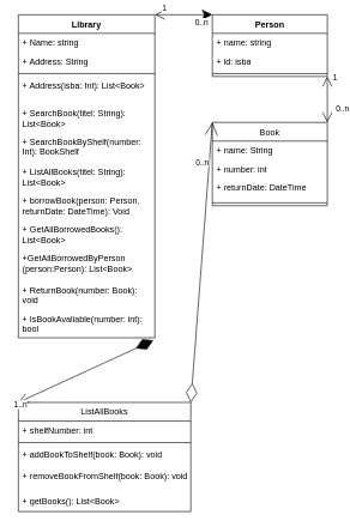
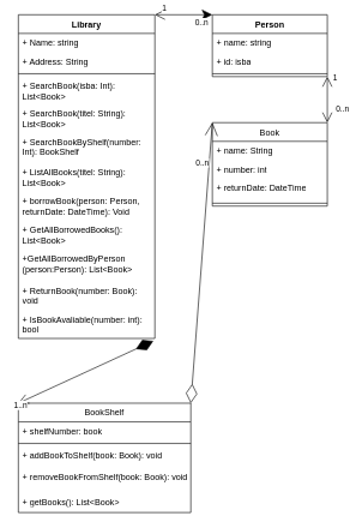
  <mxCell id="0" />
  <mxCell id="1" parent="0" />
  <mxCell id="2" value="Library" style="swimlane;fontStyle=1;align=center;verticalAlign=top;childLayout=stackLayout;horizontal=1;startSize=26;horizontalStack=0;resizeParent=1;resizeParentMax=0;resizeLast=0;collapsible=1;marginBottom=0;whiteSpace=wrap;html=1;" parent="1" vertex="1"><mxGeometry x="20" y="20" width="190" height="450" as="geometry" /></mxCell>
  <mxCell id="3" value="+ Name: string" style="text;strokeColor=none;fillColor=none;align=left;verticalAlign=top;spacingLeft=4;spacingRight=4;overflow=hidden;rotatable=0;points=[[0,0.5],[1,0.5]];portConstraint=eastwest;whiteSpace=wrap;html=1;" parent="2" vertex="1"><mxGeometry y="26" width="190" height="26" as="geometry" /></mxCell>
  <mxCell id="4" value="+ Address: String" style="text;strokeColor=none;fillColor=none;align=left;verticalAlign=top;spacingLeft=4;spacingRight=4;overflow=hidden;rotatable=0;points=[[0,0.5],[1,0.5]];portConstraint=eastwest;whiteSpace=wrap;html=1;" parent="2" vertex="1"><mxGeometry y="52" width="190" height="26" as="geometry" /></mxCell>
  <mxCell id="5" value="" style="line;strokeWidth=1;fillColor=none;align=left;verticalAlign=middle;spacingTop=-1;spacingLeft=3;spacingRight=3;rotatable=0;labelPosition=right;points=[];portConstraint=eastwest;strokeColor=inherit;" parent="2" vertex="1"><mxGeometry y="78" width="190" height="8" as="geometry" /></mxCell>
- <mxCell id="6" value="+ Address(isba: Int): List&amp;lt;Book&amp;gt;" style="text;strokeColor=none;fillColor=none;align=left;verticalAlign=top;spacingLeft=4;spacingRight=4;overflow=hidden;rotatable=0;points=[[0,0.5],[1,0.5]];portConstraint=eastwest;whiteSpace=wrap;html=1;" parent="2" vertex="1"><mxGeometry y="86" width="190" height="38" as="geometry" /></mxCell>
+ <mxCell id="6" value="+ SearchBook(isba: Int): List&amp;lt;Book&amp;gt;" style="text;strokeColor=none;fillColor=none;align=left;verticalAlign=top;spacingLeft=4;spacingRight=4;overflow=hidden;rotatable=0;points=[[0,0.5],[1,0.5]];portConstraint=eastwest;whiteSpace=wrap;html=1;" parent="2" vertex="1"><mxGeometry y="86" width="190" height="38" as="geometry" /></mxCell>
  <mxCell id="7" value="+ SearchBook(titel: String): List&amp;lt;Book&amp;gt;" style="text;strokeColor=none;fillColor=none;align=left;verticalAlign=top;spacingLeft=4;spacingRight=4;overflow=hidden;rotatable=0;points=[[0,0.5],[1,0.5]];portConstraint=eastwest;whiteSpace=wrap;html=1;" parent="2" vertex="1"><mxGeometry y="124" width="190" height="40" as="geometry" /></mxCell>
  <mxCell id="8" value="+ SearchBookByShelf(number: Int):&amp;nbsp;&lt;span style=&quot;text-align: center;&quot;&gt;BookShelf&lt;/span&gt;" style="text;strokeColor=none;fillColor=none;align=left;verticalAlign=top;spacingLeft=4;spacingRight=4;overflow=hidden;rotatable=0;points=[[0,0.5],[1,0.5]];portConstraint=eastwest;whiteSpace=wrap;html=1;" parent="2" vertex="1"><mxGeometry y="164" width="190" height="42" as="geometry" /></mxCell>
  <mxCell id="9" value="+ ListAllBooks(titel: String): List&amp;lt;Book&amp;gt;" style="text;strokeColor=none;fillColor=none;align=left;verticalAlign=top;spacingLeft=4;spacingRight=4;overflow=hidden;rotatable=0;points=[[0,0.5],[1,0.5]];portConstraint=eastwest;whiteSpace=wrap;html=1;" parent="2" vertex="1"><mxGeometry y="206" width="190" height="40" as="geometry" /></mxCell>
  <mxCell id="10" value="+ borrowBook(person: Person, returnDate: DateTime): Void" style="text;strokeColor=none;fillColor=none;align=left;verticalAlign=top;spacingLeft=4;spacingRight=4;overflow=hidden;rotatable=0;points=[[0,0.5],[1,0.5]];portConstraint=eastwest;whiteSpace=wrap;html=1;" parent="2" vertex="1"><mxGeometry y="246" width="190" height="40" as="geometry" /></mxCell>
  <mxCell id="11" value="+ GetAllBorrowedBooks(): List&amp;lt;Book&amp;gt;" style="text;strokeColor=none;fillColor=none;align=left;verticalAlign=top;spacingLeft=4;spacingRight=4;overflow=hidden;rotatable=0;points=[[0,0.5],[1,0.5]];portConstraint=eastwest;whiteSpace=wrap;html=1;" parent="2" vertex="1"><mxGeometry y="286" width="190" height="40" as="geometry" /></mxCell>
  <mxCell id="12" value="+GetAllBorrowedByPerson&lt;div&gt;(person:Person): List&amp;lt;Book&amp;gt;&lt;/div&gt;" style="text;strokeColor=none;fillColor=none;align=left;verticalAlign=top;spacingLeft=4;spacingRight=4;overflow=hidden;rotatable=0;points=[[0,0.5],[1,0.5]];portConstraint=eastwest;whiteSpace=wrap;html=1;" parent="2" vertex="1"><mxGeometry y="326" width="190" height="44" as="geometry" /></mxCell>
  <mxCell id="13" value="+ ReturnBook(number: Book): void" style="text;strokeColor=none;fillColor=none;align=left;verticalAlign=top;spacingLeft=4;spacingRight=4;overflow=hidden;rotatable=0;points=[[0,0.5],[1,0.5]];portConstraint=eastwest;whiteSpace=wrap;html=1;" parent="2" vertex="1"><mxGeometry y="370" width="190" height="40" as="geometry" /></mxCell>
  <mxCell id="14" value="+ IsBookAvaliable(number: int): bool" style="text;strokeColor=none;fillColor=none;align=left;verticalAlign=top;spacingLeft=4;spacingRight=4;overflow=hidden;rotatable=0;points=[[0,0.5],[1,0.5]];portConstraint=eastwest;whiteSpace=wrap;html=1;" vertex="1" parent="2"><mxGeometry y="410" width="190" height="40" as="geometry" /></mxCell>
  <mxCell id="15" value="Book" style="swimlane;fontStyle=0;align=center;verticalAlign=top;childLayout=stackLayout;horizontal=1;startSize=26;horizontalStack=0;resizeParent=1;resizeParentMax=0;resizeLast=0;collapsible=1;marginBottom=0;whiteSpace=wrap;html=1;" parent="1" vertex="1"><mxGeometry x="290" y="170" width="160" height="116" as="geometry" /></mxCell>
  <mxCell id="16" value="+ name: String" style="text;strokeColor=none;fillColor=none;align=left;verticalAlign=top;spacingLeft=4;spacingRight=4;overflow=hidden;rotatable=0;points=[[0,0.5],[1,0.5]];portConstraint=eastwest;whiteSpace=wrap;html=1;" parent="15" vertex="1"><mxGeometry y="26" width="160" height="26" as="geometry" /></mxCell>
  <mxCell id="17" value="+ number: int" style="text;strokeColor=none;fillColor=none;align=left;verticalAlign=top;spacingLeft=4;spacingRight=4;overflow=hidden;rotatable=0;points=[[0,0.5],[1,0.5]];portConstraint=eastwest;whiteSpace=wrap;html=1;" parent="15" vertex="1"><mxGeometry y="52" width="160" height="26" as="geometry" /></mxCell>
  <mxCell id="18" value="+&amp;nbsp;returnDate: DateTime" style="text;strokeColor=none;fillColor=none;align=left;verticalAlign=top;spacingLeft=4;spacingRight=4;overflow=hidden;rotatable=0;points=[[0,0.5],[1,0.5]];portConstraint=eastwest;whiteSpace=wrap;html=1;" parent="15" vertex="1"><mxGeometry y="78" width="160" height="30" as="geometry" /></mxCell>
  <mxCell id="19" value="" style="line;strokeWidth=1;fillColor=none;align=left;verticalAlign=middle;spacingTop=-1;spacingLeft=3;spacingRight=3;rotatable=0;labelPosition=right;points=[];portConstraint=eastwest;strokeColor=inherit;" parent="15" vertex="1"><mxGeometry y="108" width="160" height="8" as="geometry" /></mxCell>
- <mxCell id="20" value="ListAllBooks" style="swimlane;fontStyle=0;align=center;verticalAlign=top;childLayout=stackLayout;horizontal=1;startSize=26;horizontalStack=0;resizeParent=1;resizeParentMax=0;resizeLast=0;collapsible=1;marginBottom=0;whiteSpace=wrap;html=1;" parent="1" vertex="1"><mxGeometry x="20" y="560" width="240" height="152" as="geometry" /></mxCell>
- <mxCell id="21" value="+ shelfNumber: int" style="text;strokeColor=none;fillColor=none;align=left;verticalAlign=top;spacingLeft=4;spacingRight=4;overflow=hidden;rotatable=0;points=[[0,0.5],[1,0.5]];portConstraint=eastwest;whiteSpace=wrap;html=1;" parent="20" vertex="1"><mxGeometry y="26" width="240" height="26" as="geometry" /></mxCell>
+ <mxCell id="20" value="BookShelf" style="swimlane;fontStyle=0;align=center;verticalAlign=top;childLayout=stackLayout;horizontal=1;startSize=26;horizontalStack=0;resizeParent=1;resizeParentMax=0;resizeLast=0;collapsible=1;marginBottom=0;whiteSpace=wrap;html=1;" parent="1" vertex="1"><mxGeometry x="20" y="560" width="240" height="152" as="geometry" /></mxCell>
+ <mxCell id="21" value="+ shelfNumber: book" style="text;strokeColor=none;fillColor=none;align=left;verticalAlign=top;spacingLeft=4;spacingRight=4;overflow=hidden;rotatable=0;points=[[0,0.5],[1,0.5]];portConstraint=eastwest;whiteSpace=wrap;html=1;" parent="20" vertex="1"><mxGeometry y="26" width="240" height="26" as="geometry" /></mxCell>
  <mxCell id="22" value="" style="line;strokeWidth=1;fillColor=none;align=left;verticalAlign=middle;spacingTop=-1;spacingLeft=3;spacingRight=3;rotatable=0;labelPosition=right;points=[];portConstraint=eastwest;strokeColor=inherit;" parent="20" vertex="1"><mxGeometry y="52" width="240" height="8" as="geometry" /></mxCell>
  <mxCell id="23" value="+ addBookToShelf(book: Book): void" style="text;strokeColor=none;fillColor=none;align=left;verticalAlign=top;spacingLeft=4;spacingRight=4;overflow=hidden;rotatable=0;points=[[0,0.5],[1,0.5]];portConstraint=eastwest;whiteSpace=wrap;html=1;" parent="20" vertex="1"><mxGeometry y="60" width="240" height="30" as="geometry" /></mxCell>
  <mxCell id="24" value="+ removeBookFromShelf(book: Book): void" style="text;strokeColor=none;fillColor=none;align=left;verticalAlign=top;spacingLeft=4;spacingRight=4;overflow=hidden;rotatable=0;points=[[0,0.5],[1,0.5]];portConstraint=eastwest;whiteSpace=wrap;html=1;" parent="20" vertex="1"><mxGeometry y="90" width="240" height="34" as="geometry" /></mxCell>
  <mxCell id="25" value="+ getBooks(): List&amp;lt;Book&amp;gt;" style="text;strokeColor=none;fillColor=none;align=left;verticalAlign=top;spacingLeft=4;spacingRight=4;overflow=hidden;rotatable=0;points=[[0,0.5],[1,0.5]];portConstraint=eastwest;whiteSpace=wrap;html=1;" parent="20" vertex="1"><mxGeometry y="124" width="240" height="28" as="geometry" /></mxCell>
  <mxCell id="26" value="" style="endArrow=diamondThin;endFill=1;endSize=24;html=1;rounded=0;exitX=0;exitY=0;exitDx=0;exitDy=0;startArrow=open;startFill=0;sourcePerimeterSpacing=8;startSize=12;fontStyle=4;entryX=0.989;entryY=1.088;entryDx=0;entryDy=0;entryPerimeter=0;" parent="1" source="20" target="14" edge="1"><mxGeometry x="0.035" y="-14" width="160" relative="1" as="geometry"><mxPoint x="-130" y="360" as="sourcePoint" /><mxPoint x="180" y="380" as="targetPoint" /><Array as="points" /><mxPoint as="offset" /></mxGeometry></mxCell>
  <mxCell id="27" value="1..n" style="edgeLabel;html=1;align=center;verticalAlign=middle;resizable=0;points=[];" parent="26" vertex="1" connectable="0"><mxGeometry x="0.015" relative="1" as="geometry"><mxPoint x="-93" y="46" as="offset" /></mxGeometry></mxCell>
  <mxCell id="28" value="" style="endArrow=diamondThin;endFill=0;endSize=24;html=1;rounded=0;entryX=1;entryY=0;entryDx=0;entryDy=0;startArrow=open;startFill=0;sourcePerimeterSpacing=7;targetPerimeterSpacing=7;startSize=16;" parent="1" target="20" edge="1"><mxGeometry width="160" relative="1" as="geometry"><mxPoint x="290" y="170" as="sourcePoint" /><mxPoint x="240" y="400" as="targetPoint" /></mxGeometry></mxCell>
  <mxCell id="29" value="0..n" style="edgeLabel;html=1;align=center;verticalAlign=middle;resizable=0;points=[];" parent="28" vertex="1" connectable="0"><mxGeometry x="-0.58" y="-1" relative="1" as="geometry"><mxPoint x="-7" y="-26" as="offset" /></mxGeometry></mxCell>
  <mxCell id="30" value="Person" style="swimlane;fontStyle=1;align=center;verticalAlign=top;childLayout=stackLayout;horizontal=1;startSize=26;horizontalStack=0;resizeParent=1;resizeParentMax=0;resizeLast=0;collapsible=1;marginBottom=0;whiteSpace=wrap;html=1;" parent="1" vertex="1"><mxGeometry x="290" y="20" width="160" height="86" as="geometry" /></mxCell>
  <mxCell id="31" value="+ name: string" style="text;strokeColor=none;fillColor=none;align=left;verticalAlign=top;spacingLeft=4;spacingRight=4;overflow=hidden;rotatable=0;points=[[0,0.5],[1,0.5]];portConstraint=eastwest;whiteSpace=wrap;html=1;" parent="30" vertex="1"><mxGeometry y="26" width="160" height="26" as="geometry" /></mxCell>
  <mxCell id="32" value="+ id: isba" style="text;strokeColor=none;fillColor=none;align=left;verticalAlign=top;spacingLeft=4;spacingRight=4;overflow=hidden;rotatable=0;points=[[0,0.5],[1,0.5]];portConstraint=eastwest;whiteSpace=wrap;html=1;" parent="30" vertex="1"><mxGeometry y="52" width="160" height="26" as="geometry" /></mxCell>
  <mxCell id="33" value="" style="line;strokeWidth=1;fillColor=none;align=left;verticalAlign=middle;spacingTop=-1;spacingLeft=3;spacingRight=3;rotatable=0;labelPosition=right;points=[];portConstraint=eastwest;strokeColor=inherit;" parent="30" vertex="1"><mxGeometry y="78" width="160" height="8" as="geometry" /></mxCell>
  <mxCell id="34" value="" style="endArrow=classic;endFill=1;endSize=12;html=1;rounded=0;exitX=1;exitY=0;exitDx=0;exitDy=0;entryX=0;entryY=0;entryDx=0;entryDy=0;startArrow=open;startFill=0;startSize=12;" parent="1" source="2" target="30" edge="1"><mxGeometry width="160" relative="1" as="geometry"><mxPoint x="410" y="450" as="sourcePoint" /><mxPoint x="570" y="450" as="targetPoint" /></mxGeometry></mxCell>
  <mxCell id="35" value="0..n" style="edgeLabel;html=1;align=center;verticalAlign=middle;resizable=0;points=[];" parent="34" vertex="1" connectable="0"><mxGeometry x="0.7" y="-3" relative="1" as="geometry"><mxPoint x="-4" y="7" as="offset" /></mxGeometry></mxCell>
  <mxCell id="36" value="1" style="edgeLabel;html=1;align=center;verticalAlign=middle;resizable=0;points=[];" parent="34" vertex="1" connectable="0"><mxGeometry x="-0.7" y="2" relative="1" as="geometry"><mxPoint y="-8" as="offset" /></mxGeometry></mxCell>
  <mxCell id="37" value="" style="endArrow=open;endFill=0;endSize=12;html=1;rounded=0;exitX=1;exitY=0;exitDx=0;exitDy=0;entryX=1;entryY=1;entryDx=0;entryDy=0;startArrow=open;startFill=0;startSize=12;" parent="1" source="15" target="30" edge="1"><mxGeometry width="160" relative="1" as="geometry"><mxPoint x="234" y="150" as="sourcePoint" /><mxPoint x="314" y="150" as="targetPoint" /></mxGeometry></mxCell>
  <mxCell id="38" value="1" style="edgeLabel;html=1;align=center;verticalAlign=middle;resizable=0;points=[];" parent="37" vertex="1" connectable="0"><mxGeometry x="0.8" y="-2" relative="1" as="geometry"><mxPoint x="8" y="-6" as="offset" /></mxGeometry></mxCell>
  <mxCell id="39" value="0..n" style="edgeLabel;html=1;align=center;verticalAlign=middle;resizable=0;points=[];" parent="37" vertex="1" connectable="0"><mxGeometry x="-0.8" y="-1" relative="1" as="geometry"><mxPoint x="19" y="-14" as="offset" /></mxGeometry></mxCell>
